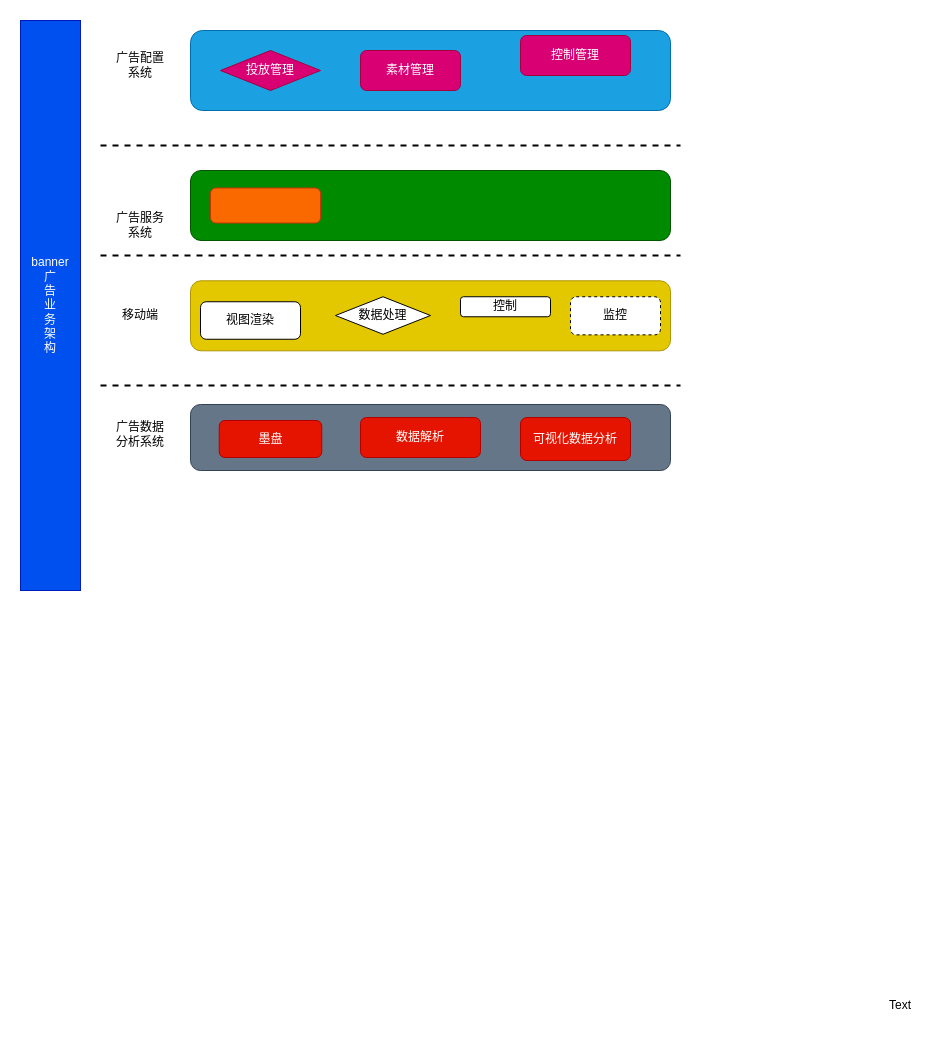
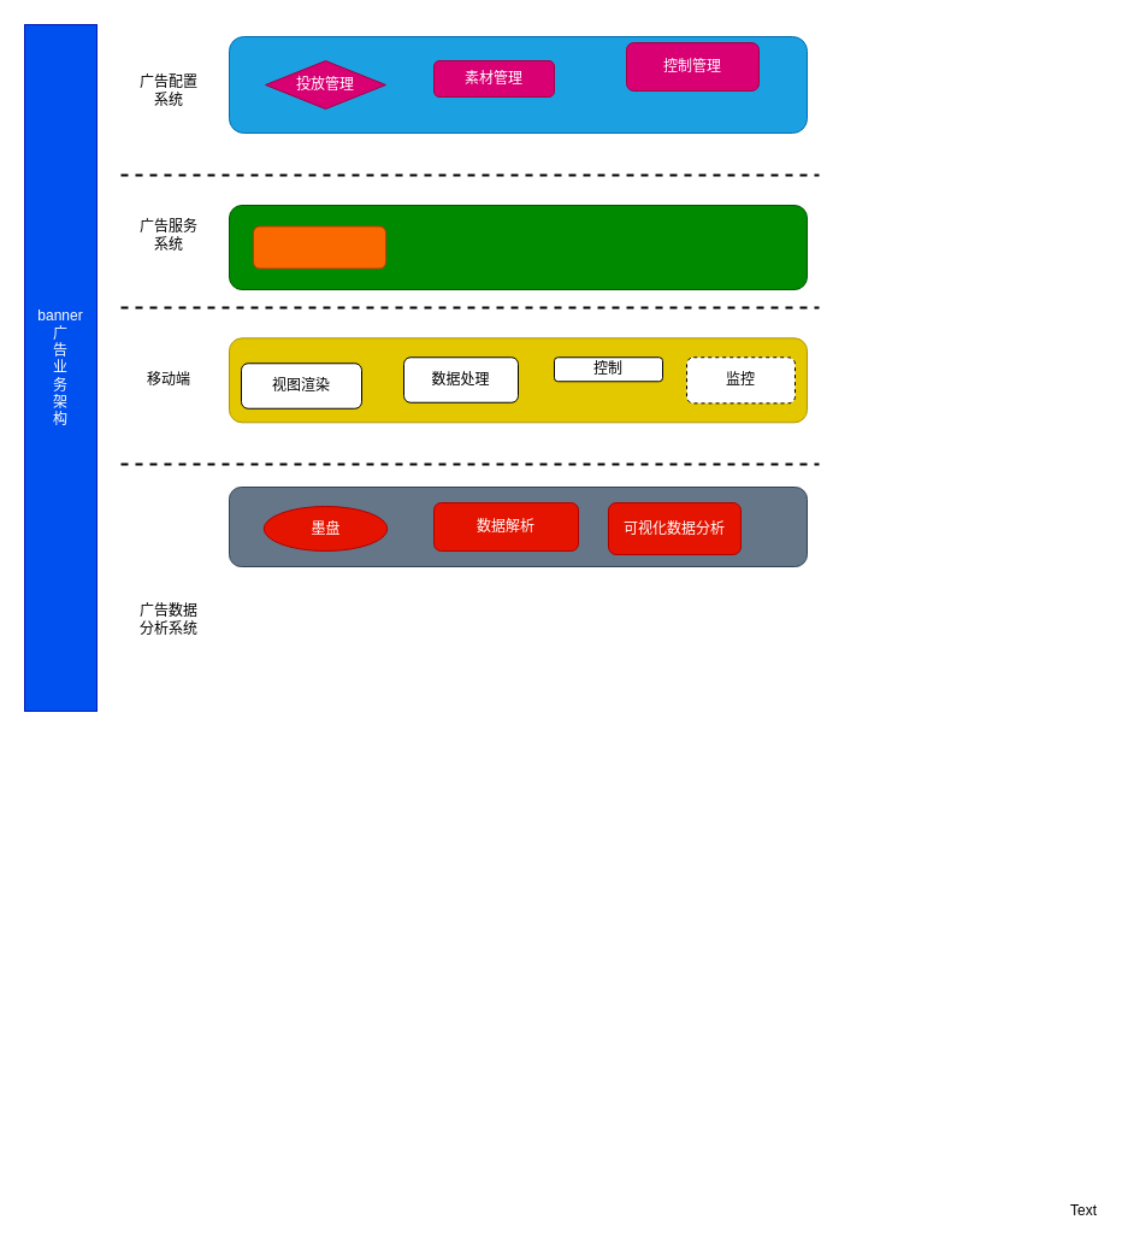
  <mxCell id="0" />
  <mxCell id="1" parent="0" />
  <mxCell id="2" value="banner&lt;br&gt;广&lt;br&gt;告&lt;br&gt;业&lt;br&gt;务&lt;br&gt;架&lt;br&gt;构" style="rounded=0;html=1;labelPosition=center;verticalLabelPosition=middle;align=center;verticalAlign=middle;whiteSpace=wrap;horizontal=1;fillColor=#0050ef;fontColor=#ffffff;strokeColor=#001DBC;" vertex="1" parent="1"><mxGeometry x="20" y="20" width="60" height="570" as="geometry" /></mxCell>
  <mxCell id="3" value="" style="line;strokeWidth=2;html=1;dashed=1;" vertex="1" parent="1"><mxGeometry x="100" y="140" width="580" height="10" as="geometry" /></mxCell>
  <mxCell id="4" value="Text" style="text;html=1;strokeColor=none;fillColor=none;align=center;verticalAlign=middle;whiteSpace=wrap;rounded=0;" vertex="1" parent="1"><mxGeometry x="870" y="990" width="60" height="30" as="geometry" /></mxCell>
- <mxCell id="5" value="广告配置系统" style="text;html=1;strokeColor=none;fillColor=none;align=center;verticalAlign=middle;whiteSpace=wrap;rounded=0;" vertex="1" parent="1"><mxGeometry x="110" y="50" width="60" height="30" as="geometry" /></mxCell>
- <mxCell id="6" value="广告服务系统" style="text;html=1;strokeColor=none;fillColor=none;align=center;verticalAlign=middle;whiteSpace=wrap;rounded=0;" vertex="1" parent="1"><mxGeometry x="110" y="210" width="60" height="30" as="geometry" /></mxCell>
+ <mxCell id="5" value="广告配置系统" style="text;html=1;strokeColor=none;fillColor=none;align=center;verticalAlign=middle;whiteSpace=wrap;rounded=0;" vertex="1" parent="1"><mxGeometry x="110" y="60" width="60" height="30" as="geometry" /></mxCell>
+ <mxCell id="6" value="广告服务系统" style="text;html=1;strokeColor=none;fillColor=none;align=center;verticalAlign=middle;whiteSpace=wrap;rounded=0;" vertex="1" parent="1"><mxGeometry x="110" y="180" width="60" height="30" as="geometry" /></mxCell>
  <mxCell id="7" value="" style="line;strokeWidth=2;html=1;dashed=1;" vertex="1" parent="1"><mxGeometry x="100" y="250" width="580" height="10" as="geometry" /></mxCell>
  <mxCell id="8" value="" style="line;strokeWidth=2;html=1;dashed=1;" vertex="1" parent="1"><mxGeometry x="100" y="380" width="580" height="10" as="geometry" /></mxCell>
  <mxCell id="9" value="移动端" style="text;html=1;strokeColor=none;fillColor=none;align=center;verticalAlign=middle;whiteSpace=wrap;rounded=0;" vertex="1" parent="1"><mxGeometry x="110" y="300" width="60" height="30" as="geometry" /></mxCell>
- <mxCell id="10" value="广告数据分析系统" style="text;html=1;strokeColor=none;fillColor=none;align=center;verticalAlign=middle;whiteSpace=wrap;rounded=0;" vertex="1" parent="1"><mxGeometry x="110" y="419" width="60" height="30" as="geometry" /></mxCell>
+ <mxCell id="10" value="广告数据分析系统" style="text;html=1;strokeColor=none;fillColor=none;align=center;verticalAlign=middle;whiteSpace=wrap;rounded=0;" vertex="1" parent="1"><mxGeometry x="110" y="499" width="60" height="30" as="geometry" /></mxCell>
  <mxCell id="11" value="" style="rounded=1;whiteSpace=wrap;html=1;fillColor=#1ba1e2;fontColor=#ffffff;strokeColor=#006EAF;" vertex="1" parent="1"><mxGeometry x="190" y="30" width="480" height="80" as="geometry" /></mxCell>
  <mxCell id="12" value="投放管理" style="rhombus;whiteSpace=wrap;html=1;fillColor=#d80073;fontColor=#ffffff;strokeColor=#A50040;" vertex="1" parent="1"><mxGeometry x="220" y="50" width="100" height="40" as="geometry" /></mxCell>
- <mxCell id="13" value="素材管理" style="rounded=1;whiteSpace=wrap;html=1;fillColor=#d80073;fontColor=#ffffff;strokeColor=#A50040;" vertex="1" parent="1"><mxGeometry x="360" y="50" width="100" height="40" as="geometry" /></mxCell>
+ <mxCell id="13" value="素材管理" style="rounded=1;whiteSpace=wrap;html=1;fillColor=#d80073;fontColor=#ffffff;strokeColor=#A50040;" vertex="1" parent="1"><mxGeometry x="360" y="50" width="100" height="30" as="geometry" /></mxCell>
  <mxCell id="14" value="控制管理" style="rounded=1;whiteSpace=wrap;html=1;fillColor=#d80073;fontColor=#ffffff;strokeColor=#A50040;" vertex="1" parent="1"><mxGeometry x="520" y="35" width="110" height="40" as="geometry" /></mxCell>
  <mxCell id="15" value="" style="rounded=1;whiteSpace=wrap;html=1;fillColor=#008a00;fontColor=#ffffff;strokeColor=#005700;" vertex="1" parent="1"><mxGeometry x="190" y="170" width="480" height="70" as="geometry" /></mxCell>
  <mxCell id="16" value="" style="rounded=1;whiteSpace=wrap;html=1;fillColor=#fa6800;fontColor=#000000;strokeColor=#C73500;" vertex="1" parent="1"><mxGeometry x="210" y="187.5" width="110" height="35" as="geometry" /></mxCell>
  <mxCell id="17" value="" style="rounded=1;whiteSpace=wrap;html=1;fillColor=#e3c800;fontColor=#000000;strokeColor=#B09500;" vertex="1" parent="1"><mxGeometry x="190" y="280.31" width="480" height="70" as="geometry" /></mxCell>
  <mxCell id="18" value="视图渲染" style="rounded=1;whiteSpace=wrap;html=1;" vertex="1" parent="1"><mxGeometry x="200" y="301.25" width="100" height="37.5" as="geometry" /></mxCell>
- <mxCell id="19" value="数据处理" style="rhombus;whiteSpace=wrap;html=1;" vertex="1" parent="1"><mxGeometry x="335" y="296.25" width="95" height="37.5" as="geometry" /></mxCell>
+ <mxCell id="19" value="数据处理" style="rounded=1;whiteSpace=wrap;html=1;" vertex="1" parent="1"><mxGeometry x="335" y="296.25" width="95" height="37.5" as="geometry" /></mxCell>
  <mxCell id="20" value="控制" style="rounded=1;whiteSpace=wrap;html=1;" vertex="1" parent="1"><mxGeometry x="460" y="296.25" width="90" height="20" as="geometry" /></mxCell>
  <mxCell id="21" value="监控" style="rounded=1;whiteSpace=wrap;html=1;dashed=1;" vertex="1" parent="1"><mxGeometry x="570" y="296.25" width="90" height="38.12" as="geometry" /></mxCell>
  <mxCell id="22" value="" style="rounded=1;whiteSpace=wrap;html=1;fillColor=#647687;fontColor=#ffffff;strokeColor=#314354;" vertex="1" parent="1"><mxGeometry x="190" y="404" width="480" height="66" as="geometry" /></mxCell>
- <mxCell id="23" value="墨盘" style="rounded=1;whiteSpace=wrap;html=1;fillColor=#e51400;strokeColor=#B20000;fontColor=#ffffff;" vertex="1" parent="1"><mxGeometry x="218.75" y="420" width="102.5" height="37" as="geometry" /></mxCell>
- <mxCell id="24" value="可视化数据分析" style="rounded=1;whiteSpace=wrap;html=1;fillColor=#e51400;fontColor=#ffffff;strokeColor=#B20000;" vertex="1" parent="1"><mxGeometry x="520" y="417" width="110" height="43" as="geometry" /></mxCell>
+ <mxCell id="23" value="墨盘" style="ellipse;whiteSpace=wrap;html=1;fillColor=#e51400;strokeColor=#B20000;fontColor=#ffffff;" vertex="1" parent="1"><mxGeometry x="218.75" y="420" width="102.5" height="37" as="geometry" /></mxCell>
+ <mxCell id="24" value="可视化数据分析" style="rounded=1;whiteSpace=wrap;html=1;fillColor=#e51400;fontColor=#ffffff;strokeColor=#B20000;" vertex="1" parent="1"><mxGeometry x="505" y="417" width="110" height="43" as="geometry" /></mxCell>
  <mxCell id="25" value="数据解析" style="rounded=1;whiteSpace=wrap;html=1;fillColor=#e51400;fontColor=#ffffff;strokeColor=#B20000;" vertex="1" parent="1"><mxGeometry x="360" y="417" width="120" height="40" as="geometry" /></mxCell>
